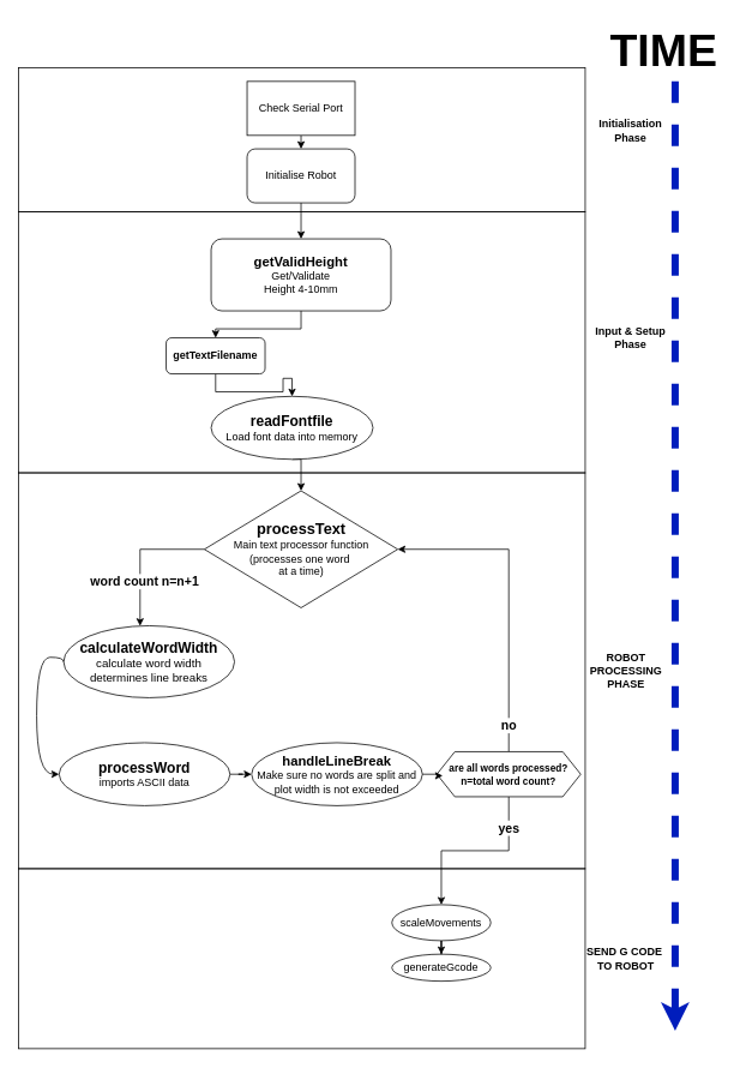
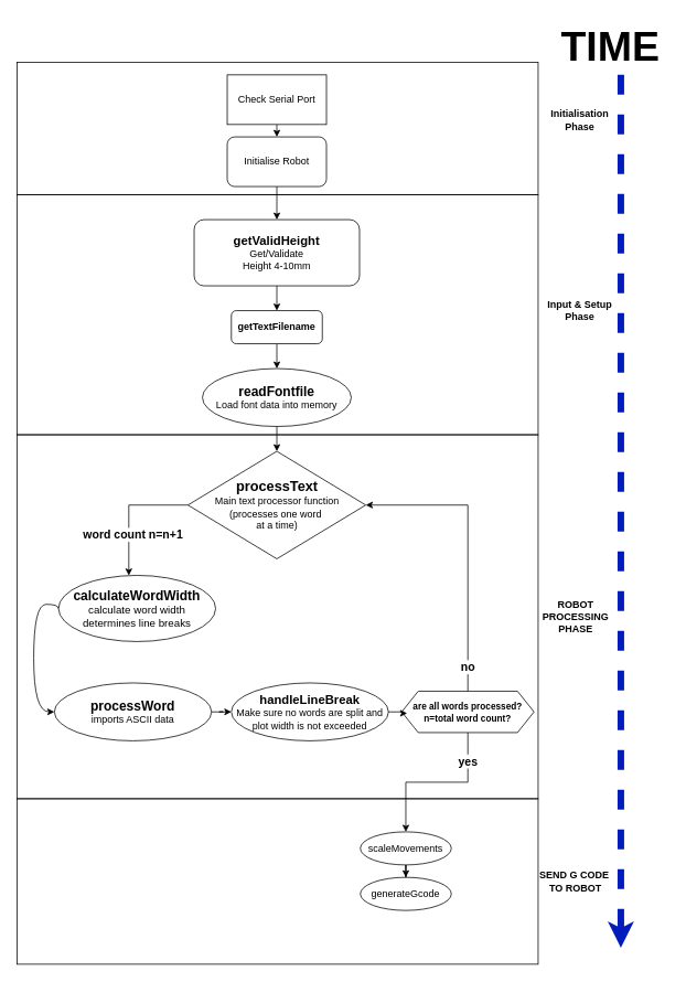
  <mxCell id="0" />
  <mxCell id="1" parent="0" />
  <mxCell id="2" value="" style="rounded=0;whiteSpace=wrap;html=1;fillColor=none;" vertex="1" parent="1"><mxGeometry x="20" y="965" width="630" height="200" as="geometry" /></mxCell>
  <mxCell id="3" value="" style="rounded=0;whiteSpace=wrap;html=1;fillColor=none;" vertex="1" parent="1"><mxGeometry x="20" y="525" width="630" height="440" as="geometry" /></mxCell>
  <mxCell id="4" value="" style="rounded=0;whiteSpace=wrap;html=1;fillColor=none;" vertex="1" parent="1"><mxGeometry x="20" y="235" width="630" height="290" as="geometry" /></mxCell>
  <mxCell id="5" style="edgeStyle=orthogonalEdgeStyle;rounded=0;orthogonalLoop=1;jettySize=auto;html=1;exitX=0.5;exitY=1;exitDx=0;exitDy=0;entryX=0.5;entryY=0;entryDx=0;entryDy=0;" edge="1" parent="1" source="6" target="8"><mxGeometry relative="1" as="geometry" /></mxCell>
  <mxCell id="6" value="&lt;b&gt;&lt;font style=&quot;font-size: 15px;&quot;&gt;getValidHeight&lt;/font&gt;&lt;/b&gt;&lt;br&gt;Get/Validate&lt;br&gt;Height 4-10mm" style="whiteSpace=wrap;html=1;rounded=1;" vertex="1" parent="1"><mxGeometry x="234" y="265" width="200" height="80" as="geometry" /></mxCell>
  <mxCell id="7" style="edgeStyle=orthogonalEdgeStyle;rounded=0;orthogonalLoop=1;jettySize=auto;html=1;exitX=0.5;exitY=1;exitDx=0;exitDy=0;entryX=0.5;entryY=0;entryDx=0;entryDy=0;" edge="1" parent="1" source="8" target="10"><mxGeometry relative="1" as="geometry" /></mxCell>
- <mxCell id="8" value="&lt;b&gt;getTextFilename&lt;/b&gt;" style="rounded=1;whiteSpace=wrap;html=1;" vertex="1" parent="1"><mxGeometry x="184" y="375" width="110" height="40" as="geometry" /></mxCell>
+ <mxCell id="8" value="&lt;b&gt;getTextFilename&lt;/b&gt;" style="rounded=1;whiteSpace=wrap;html=1;" vertex="1" parent="1"><mxGeometry x="279" y="375" width="110" height="40" as="geometry" /></mxCell>
  <mxCell id="9" style="edgeStyle=orthogonalEdgeStyle;rounded=0;orthogonalLoop=1;jettySize=auto;html=1;exitX=0.5;exitY=1;exitDx=0;exitDy=0;entryX=0.5;entryY=0;entryDx=0;entryDy=0;" edge="1" parent="1" source="10" target="28"><mxGeometry relative="1" as="geometry"><mxPoint x="334" y="535" as="targetPoint" /></mxGeometry></mxCell>
- <mxCell id="10" value="&lt;b&gt;&lt;font style=&quot;font-size: 16px;&quot;&gt;readFontfile&lt;/font&gt;&lt;/b&gt;&lt;br&gt;Load font data into memory" style="ellipse;whiteSpace=wrap;html=1;" vertex="1" parent="1"><mxGeometry x="234" y="440" width="180" height="70" as="geometry" /></mxCell>
+ <mxCell id="10" value="&lt;b&gt;&lt;font style=&quot;font-size: 16px;&quot;&gt;readFontfile&lt;/font&gt;&lt;/b&gt;&lt;br&gt;Load font data into memory" style="ellipse;whiteSpace=wrap;html=1;" vertex="1" parent="1"><mxGeometry x="244" y="445" width="180" height="70" as="geometry" /></mxCell>
  <mxCell id="11" style="edgeStyle=orthogonalEdgeStyle;rounded=0;orthogonalLoop=1;jettySize=auto;html=1;exitX=0;exitY=0.5;exitDx=0;exitDy=0;" edge="1" parent="1" source="28" target="13"><mxGeometry relative="1" as="geometry"><mxPoint x="120" y="645" as="targetPoint" /><mxPoint x="281.61" y="601.96" as="sourcePoint" /><Array as="points"><mxPoint x="155" y="610" /></Array></mxGeometry></mxCell>
  <mxCell id="12" value="&lt;b&gt;&lt;font style=&quot;font-size: 14px;&quot;&gt;word count n=n+1&lt;/font&gt;&lt;/b&gt;" style="edgeLabel;html=1;align=center;verticalAlign=middle;resizable=0;points=[];" vertex="1" connectable="0" parent="11"><mxGeometry x="-0.072" y="-2" relative="1" as="geometry"><mxPoint x="6" y="34" as="offset" /></mxGeometry></mxCell>
  <mxCell id="13" value="&lt;font style=&quot;&quot;&gt;&lt;b style=&quot;&quot;&gt;&lt;font style=&quot;font-size: 16px;&quot;&gt;calculateWordWidth&lt;/font&gt;&lt;/b&gt;&lt;br&gt;&lt;span style=&quot;font-size: 13px;&quot;&gt;calculate word width&lt;/span&gt;&lt;br&gt;&lt;/font&gt;&lt;div&gt;&lt;font style=&quot;&quot;&gt;&lt;span style=&quot;font-size: 13px;&quot;&gt;determines line breaks&lt;/span&gt;&lt;/font&gt;&lt;/div&gt;" style="ellipse;whiteSpace=wrap;html=1;" vertex="1" parent="1"><mxGeometry x="70" y="695" width="190" height="80" as="geometry" /></mxCell>
  <mxCell id="14" style="edgeStyle=orthogonalEdgeStyle;rounded=0;orthogonalLoop=1;jettySize=auto;html=1;exitX=1;exitY=0.5;exitDx=0;exitDy=0;curved=1;" edge="1" parent="1" source="31" target="15"><mxGeometry relative="1" as="geometry"><mxPoint x="234" y="883.36" as="targetPoint" /><mxPoint x="413.931" y="741.658" as="sourcePoint" /></mxGeometry></mxCell>
  <mxCell id="15" value="&lt;b style=&quot;font-size: 15px;&quot;&gt;handleLineBreak&lt;br&gt;&lt;/b&gt;Make sure no words are split and plot width is not exceeded" style="ellipse;whiteSpace=wrap;html=1;" vertex="1" parent="1"><mxGeometry x="279" y="825" width="190" height="70" as="geometry" /></mxCell>
  <mxCell id="16" style="edgeStyle=orthogonalEdgeStyle;rounded=0;orthogonalLoop=1;jettySize=auto;html=1;exitX=0.5;exitY=1;exitDx=0;exitDy=0;" edge="1" parent="1" source="17" target="18"><mxGeometry relative="1" as="geometry"><mxPoint x="495" y="1125" as="targetPoint" /></mxGeometry></mxCell>
  <mxCell id="17" value="scaleMovements" style="ellipse;whiteSpace=wrap;html=1;" vertex="1" parent="1"><mxGeometry x="435" y="1005" width="110" height="40" as="geometry" /></mxCell>
- <mxCell id="18" value="generateGcode" style="ellipse;whiteSpace=wrap;html=1;" vertex="1" parent="1"><mxGeometry x="435" y="1060" width="110" height="30" as="geometry" /></mxCell>
+ <mxCell id="18" value="generateGcode" style="ellipse;whiteSpace=wrap;html=1;" vertex="1" parent="1"><mxGeometry x="435" y="1060" width="110" height="40" as="geometry" /></mxCell>
  <mxCell id="19" value="" style="endArrow=classic;html=1;rounded=0;fillColor=#0050ef;strokeColor=#001DBC;dashed=1;strokeWidth=8;" edge="1" parent="1"><mxGeometry width="50" height="50" relative="1" as="geometry"><mxPoint x="750" y="90" as="sourcePoint" /><mxPoint x="750" y="1145" as="targetPoint" /></mxGeometry></mxCell>
  <mxCell id="20" value="&lt;b&gt;&lt;font style=&quot;font-size: 50px;&quot;&gt;TIME&lt;/font&gt;&lt;/b&gt;" style="text;html=1;align=center;verticalAlign=middle;resizable=0;points=[];autosize=1;strokeColor=none;fillColor=none;rotation=0;" vertex="1" parent="1"><mxGeometry x="667" y="20" width="140" height="70" as="geometry" /></mxCell>
  <mxCell id="21" value="" style="rounded=0;whiteSpace=wrap;html=1;fillColor=none;" vertex="1" parent="1"><mxGeometry x="20" y="75" width="630" height="160" as="geometry" /></mxCell>
  <mxCell id="22" value="&lt;b&gt;Initialisation&lt;br&gt;Phase&lt;/b&gt;" style="text;html=1;align=center;verticalAlign=middle;resizable=0;points=[];autosize=1;strokeColor=none;fillColor=none;" vertex="1" parent="1"><mxGeometry x="655" y="125" width="90" height="40" as="geometry" /></mxCell>
  <mxCell id="23" style="edgeStyle=orthogonalEdgeStyle;rounded=0;orthogonalLoop=1;jettySize=auto;html=1;exitX=0.5;exitY=1;exitDx=0;exitDy=0;entryX=0.5;entryY=0;entryDx=0;entryDy=0;" edge="1" parent="1" source="24" target="6"><mxGeometry relative="1" as="geometry" /></mxCell>
  <mxCell id="24" value="Initialise Robot" style="rounded=1;whiteSpace=wrap;html=1;" vertex="1" parent="1"><mxGeometry x="274" y="165" width="120" height="60" as="geometry" /></mxCell>
  <mxCell id="25" style="edgeStyle=orthogonalEdgeStyle;rounded=0;orthogonalLoop=1;jettySize=auto;html=1;exitX=0.5;exitY=1;exitDx=0;exitDy=0;entryX=0.5;entryY=0;entryDx=0;entryDy=0;" edge="1" parent="1" source="26" target="24"><mxGeometry relative="1" as="geometry" /></mxCell>
  <mxCell id="26" value="Check Serial Port" style="whiteSpace=wrap;html=1;rounded=0;" vertex="1" parent="1"><mxGeometry x="274" y="90" width="120" height="60" as="geometry" /></mxCell>
  <mxCell id="27" style="edgeStyle=orthogonalEdgeStyle;rounded=0;orthogonalLoop=1;jettySize=auto;html=1;exitX=0.5;exitY=1;exitDx=0;exitDy=0;" edge="1" parent="1" source="24" target="24"><mxGeometry relative="1" as="geometry" /></mxCell>
  <mxCell id="28" value="&lt;b&gt;&lt;font style=&quot;font-size: 17px;&quot;&gt;processText&lt;/font&gt;&lt;/b&gt;&lt;br&gt;Main text processor function&lt;br&gt;(processes one word&amp;nbsp;&lt;br&gt;at a time)" style="rhombus;whiteSpace=wrap;html=1;align=center;" vertex="1" parent="1"><mxGeometry x="226.5" y="545" width="215" height="130" as="geometry" /></mxCell>
  <mxCell id="29" value="&lt;b&gt;Input &amp;amp; Setup&lt;br&gt;Phase&lt;/b&gt;" style="text;html=1;align=center;verticalAlign=middle;resizable=0;points=[];autosize=1;strokeColor=none;fillColor=none;" vertex="1" parent="1"><mxGeometry x="650" y="355" width="100" height="40" as="geometry" /></mxCell>
  <mxCell id="30" style="edgeStyle=orthogonalEdgeStyle;rounded=0;orthogonalLoop=1;jettySize=auto;html=1;curved=1;entryX=0;entryY=0.5;entryDx=0;entryDy=0;exitX=0;exitY=0.5;exitDx=0;exitDy=0;" edge="1" parent="1" source="13" target="31"><mxGeometry relative="1" as="geometry"><mxPoint x="420.4" y="685.88" as="targetPoint" /><Array as="points"><mxPoint x="40" y="730" /><mxPoint x="40" y="860" /></Array></mxGeometry></mxCell>
  <mxCell id="31" value="&lt;b style=&quot;&quot;&gt;&lt;font style=&quot;font-size: 16px;&quot;&gt;processWord&lt;br&gt;&lt;/font&gt;&lt;/b&gt;imports ASCII data" style="ellipse;whiteSpace=wrap;html=1;" vertex="1" parent="1"><mxGeometry x="65" y="825" width="190" height="70" as="geometry" /></mxCell>
  <mxCell id="32" value="&lt;font style=&quot;font-size: 14px;&quot;&gt;&lt;b&gt;yes&lt;/b&gt;&lt;/font&gt;" style="edgeStyle=orthogonalEdgeStyle;rounded=0;orthogonalLoop=1;jettySize=auto;html=1;exitX=0.5;exitY=1;exitDx=0;exitDy=0;" edge="1" parent="1" source="35" target="17"><mxGeometry x="-0.636" relative="1" as="geometry"><mxPoint x="690" y="985" as="targetPoint" /><mxPoint as="offset" /></mxGeometry></mxCell>
  <mxCell id="33" style="edgeStyle=orthogonalEdgeStyle;rounded=0;orthogonalLoop=1;jettySize=auto;html=1;exitX=0.5;exitY=0;exitDx=0;exitDy=0;entryX=1;entryY=0.5;entryDx=0;entryDy=0;" edge="1" parent="1" source="35" target="28"><mxGeometry relative="1" as="geometry" /></mxCell>
  <mxCell id="34" value="&lt;b&gt;&lt;font style=&quot;font-size: 14px;&quot;&gt;no&lt;/font&gt;&lt;/b&gt;" style="edgeLabel;html=1;align=center;verticalAlign=middle;resizable=0;points=[];" vertex="1" connectable="0" parent="33"><mxGeometry x="-0.825" y="1" relative="1" as="geometry"><mxPoint as="offset" /></mxGeometry></mxCell>
  <mxCell id="35" value="&lt;b style=&quot;font-size: 11px; text-wrap: nowrap;&quot;&gt;are all words processed?&lt;br&gt;n=total word count?&lt;/b&gt;" style="shape=hexagon;perimeter=hexagonPerimeter2;whiteSpace=wrap;html=1;fixedSize=1;" vertex="1" parent="1"><mxGeometry x="485" y="835" width="160" height="50" as="geometry" /></mxCell>
  <mxCell id="36" style="edgeStyle=orthogonalEdgeStyle;rounded=0;orthogonalLoop=1;jettySize=auto;html=1;exitX=1;exitY=0.5;exitDx=0;exitDy=0;entryX=0.041;entryY=0.534;entryDx=0;entryDy=0;entryPerimeter=0;" edge="1" parent="1" source="15" target="35"><mxGeometry relative="1" as="geometry"><Array as="points"><mxPoint x="485" y="860" /></Array></mxGeometry></mxCell>
  <mxCell id="37" value="&lt;b&gt;ROBOT&lt;br&gt;PROCESSING&lt;br&gt;PHASE&lt;/b&gt;" style="text;html=1;align=center;verticalAlign=middle;resizable=0;points=[];autosize=1;strokeColor=none;fillColor=none;" vertex="1" parent="1"><mxGeometry x="645" y="715" width="100" height="60" as="geometry" /></mxCell>
  <mxCell id="38" value="&lt;b&gt;SEND G CODE&amp;nbsp;&lt;br&gt;TO ROBOT&lt;/b&gt;" style="text;html=1;align=center;verticalAlign=middle;resizable=0;points=[];autosize=1;strokeColor=none;fillColor=none;" vertex="1" parent="1"><mxGeometry x="640" y="1045" width="110" height="40" as="geometry" /></mxCell>
